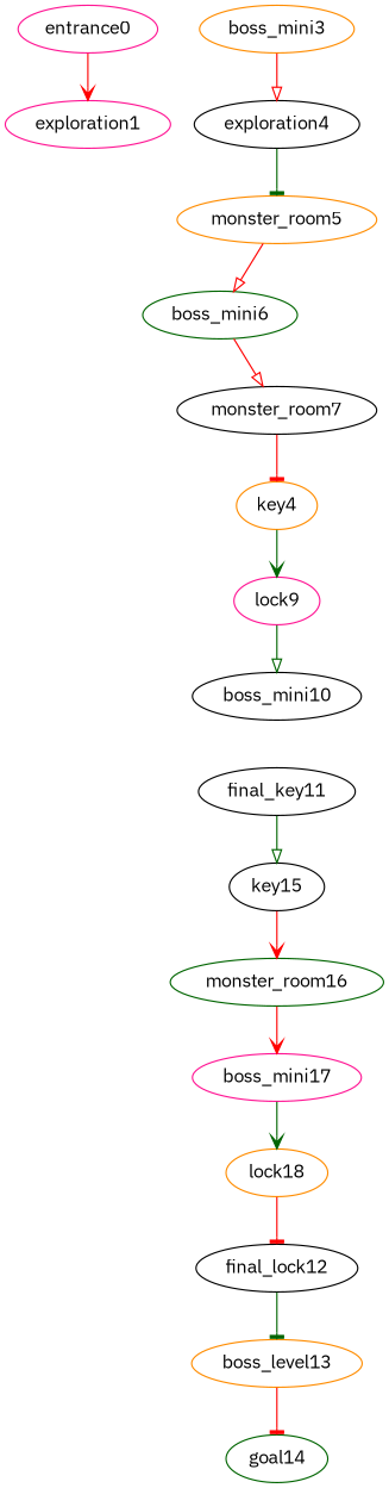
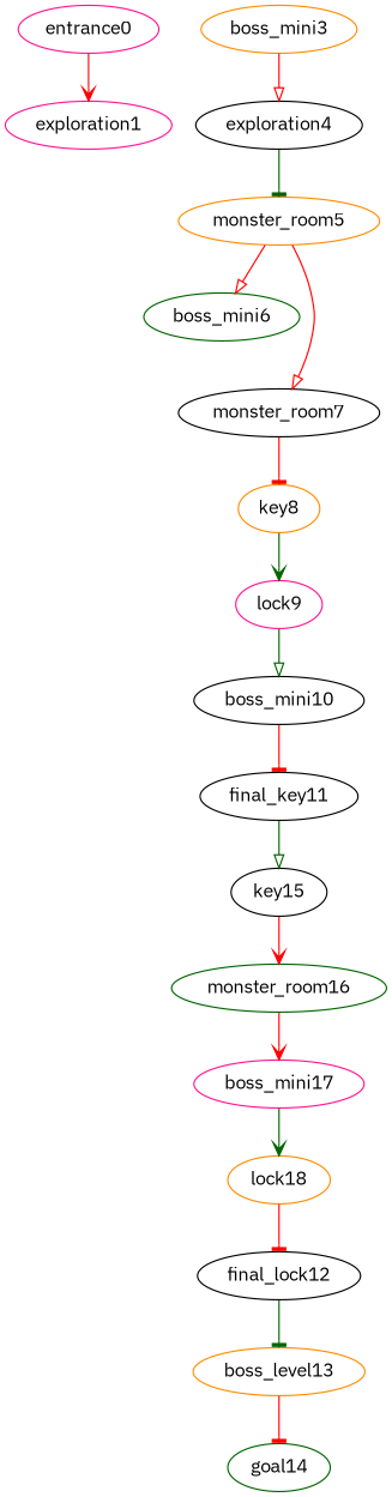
  digraph {
    fontname="IBM Plex Sans"
    node [color=black fontname="IBM Plex Sans"]
    edge [arrowhead=tee color=red fontname="IBM Plex Sans"]
    entrance0 [color=deeppink]
    exploration1 [color=deeppink]
    boss_mini3 [color=darkorange]
    exploration4
    monster_room5 [color=darkorange]
    boss_mini6 [color=darkgreen]
    monster_room7
-   key8 [color=darkorange label=key4]
+   key8 [color=darkorange]
    lock9 [color=deeppink]
    boss_mini10
    final_key11
    key15
    monster_room16 [color=darkgreen]
    boss_mini17 [color=deeppink]
    boss_level13 [color=darkorange]
    final_lock12
    goal14 [color=darkgreen]
    lock18 [color=darkorange]
    entrance0 -> exploration1 [arrowhead=vee]
    boss_mini3 -> exploration4 [arrowhead=onormal]
    exploration4 -> monster_room5 [color=darkgreen]
    monster_room5 -> boss_mini6 [arrowhead=onormal]
-   boss_mini6 -> monster_room7 [arrowhead=onormal]
+   monster_room5 -> monster_room7 [arrowhead=onormal]
    monster_room7 -> key8
    key8 -> lock9 [arrowhead=vee color=darkgreen]
    lock9 -> boss_mini10 [arrowhead=onormal color=darkgreen]
+   boss_mini10 -> final_key11
    final_key11 -> key15 [arrowhead=onormal color=darkgreen]
    key15 -> monster_room16 [arrowhead=vee]
    monster_room16 -> boss_mini17 [arrowhead=vee]
    boss_mini17 -> lock18 [arrowhead=vee color=darkgreen]
    boss_level13 -> goal14
    final_lock12 -> boss_level13 [color=darkgreen]
    lock18 -> final_lock12
  }
